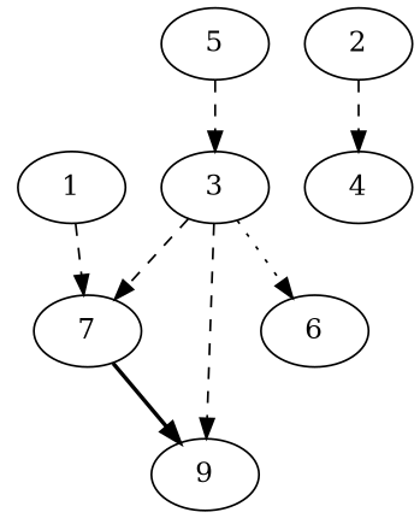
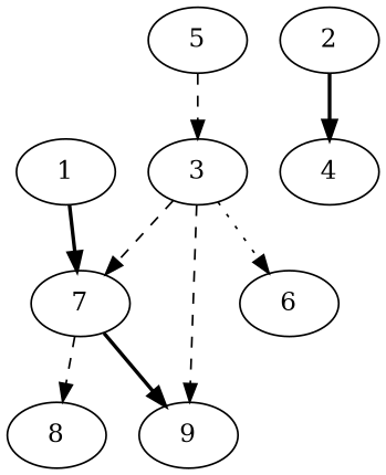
  digraph {
    edge [style=dashed]
    1 [alpha=29.51]
    7 [alpha=26.33]
+   8 [alpha=29.88]
    9 [alpha=34.15]
    2 [alpha=25.59]
    4 [alpha=24.52]
    3 [alpha=44.70]
    6 [alpha=29.28]
    5 [alpha=33.05]
-   1 -> 7
+   1 -> 7 [style=bold]
+   7 -> 8
    7 -> 9 [style=bold]
-   2 -> 4
+   2 -> 4 [style=bold]
    3 -> 7
    3 -> 9
    3 -> 6 [style=dotted]
    5 -> 3
  }
